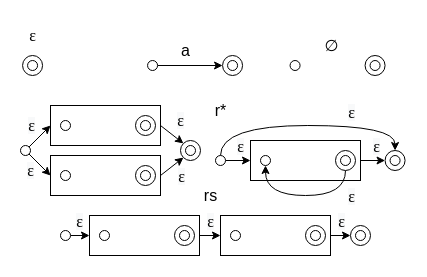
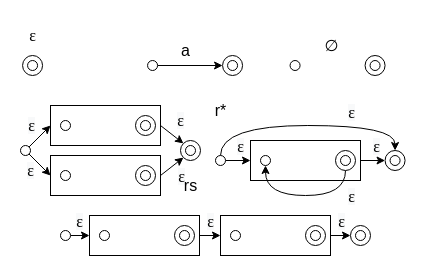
  <mxCell id="0" />
  <mxCell id="1" parent="0" />
  <mxCell id="2" style="edgeStyle=none;rounded=0;orthogonalLoop=1;jettySize=auto;html=1;exitX=1;exitY=0.5;exitDx=0;exitDy=0;entryX=0;entryY=0;entryDx=0;entryDy=0;fontSize=16;" edge="1" parent="1" source="4" target="30"><mxGeometry relative="1" as="geometry" /></mxCell>
  <mxCell id="3" value="&lt;span style=&quot;font-family: &amp;#34;helvetica neue light&amp;#34; ; background-color: rgb(248 , 249 , 250)&quot;&gt;ε&lt;/span&gt;" style="edgeLabel;html=1;align=center;verticalAlign=middle;resizable=0;points=[];fontSize=16;" vertex="1" connectable="0" parent="2"><mxGeometry x="-0.018" y="-1" relative="1" as="geometry"><mxPoint x="9" y="-15" as="offset" /></mxGeometry></mxCell>
  <mxCell id="4" value="" style="rounded=0;whiteSpace=wrap;html=1;fontSize=16;" vertex="1" parent="1"><mxGeometry x="50" y="105" width="110" height="40" as="geometry" /></mxCell>
  <mxCell id="5" value="" style="ellipse;whiteSpace=wrap;html=1;aspect=fixed;fontSize=16;" vertex="1" parent="1"><mxGeometry x="222.07" y="55" width="20" height="20" as="geometry" /></mxCell>
  <mxCell id="6" value="a" style="edgeStyle=orthogonalEdgeStyle;rounded=0;orthogonalLoop=1;jettySize=auto;html=1;entryX=0;entryY=0.5;entryDx=0;entryDy=0;fontSize=16;" edge="1" parent="1" source="7" target="5"><mxGeometry x="-0.143" y="15" relative="1" as="geometry"><mxPoint x="207.07" y="65" as="targetPoint" /><mxPoint as="offset" /></mxGeometry></mxCell>
  <mxCell id="7" value="" style="ellipse;whiteSpace=wrap;html=1;aspect=fixed;fontSize=16;" vertex="1" parent="1"><mxGeometry x="147.07" y="60" width="10" height="10" as="geometry" /></mxCell>
  <mxCell id="8" value="" style="ellipse;whiteSpace=wrap;html=1;aspect=fixed;fontSize=16;" vertex="1" parent="1"><mxGeometry x="227.07" y="60" width="10" height="10" as="geometry" /></mxCell>
  <mxCell id="9" value="" style="ellipse;whiteSpace=wrap;html=1;aspect=fixed;fontSize=16;" vertex="1" parent="1"><mxGeometry x="22.07" y="55" width="20" height="20" as="geometry" /></mxCell>
  <mxCell id="10" value="" style="ellipse;whiteSpace=wrap;html=1;aspect=fixed;fontSize=16;" vertex="1" parent="1"><mxGeometry x="27.07" y="60" width="10" height="10" as="geometry" /></mxCell>
  <mxCell id="11" value="&lt;p class=&quot;p1&quot; style=&quot;margin: 0px; font-stretch: normal; font-size: 16px; line-height: normal; font-family: &amp;quot;helvetica neue light&amp;quot;;&quot;&gt;ε&lt;/p&gt;" style="text;html=1;align=center;verticalAlign=middle;resizable=0;points=[];autosize=1;strokeColor=none;fillColor=none;fontSize=16;" vertex="1" parent="1"><mxGeometry x="22.07" y="20" width="20" height="30" as="geometry" /></mxCell>
  <mxCell id="12" value="" style="ellipse;whiteSpace=wrap;html=1;aspect=fixed;fontSize=16;" vertex="1" parent="1"><mxGeometry x="364.57" y="55" width="20" height="20" as="geometry" /></mxCell>
  <mxCell id="13" value="" style="ellipse;whiteSpace=wrap;html=1;aspect=fixed;fontSize=16;" vertex="1" parent="1"><mxGeometry x="289.57" y="60" width="10" height="10" as="geometry" /></mxCell>
  <mxCell id="14" value="" style="ellipse;whiteSpace=wrap;html=1;aspect=fixed;fontSize=16;" vertex="1" parent="1"><mxGeometry x="369.57" y="60" width="10" height="10" as="geometry" /></mxCell>
  <mxCell id="15" value="&lt;p class=&quot;p1&quot; style=&quot;margin: 0px; font-stretch: normal; font-size: 16px; line-height: normal; font-family: &amp;quot;apple symbols&amp;quot;;&quot;&gt;∅&lt;/p&gt;" style="text;html=1;align=center;verticalAlign=middle;resizable=0;points=[];autosize=1;strokeColor=none;fillColor=none;fontSize=16;" vertex="1" parent="1"><mxGeometry x="315.57" y="35" width="30" height="20" as="geometry" /></mxCell>
  <mxCell id="16" style="rounded=0;orthogonalLoop=1;jettySize=auto;html=1;entryX=0;entryY=0.5;entryDx=0;entryDy=0;fontSize=16;" edge="1" parent="1" source="20" target="4"><mxGeometry relative="1" as="geometry" /></mxCell>
  <mxCell id="17" value="&lt;span style=&quot;font-family: &amp;#34;helvetica neue light&amp;#34; ; background-color: rgb(248 , 249 , 250)&quot;&gt;ε&lt;/span&gt;" style="edgeLabel;html=1;align=center;verticalAlign=middle;resizable=0;points=[];fontSize=16;" vertex="1" connectable="0" parent="16"><mxGeometry x="0.015" relative="1" as="geometry"><mxPoint x="-9" y="-11" as="offset" /></mxGeometry></mxCell>
  <mxCell id="18" style="edgeStyle=none;rounded=0;orthogonalLoop=1;jettySize=auto;html=1;exitX=1;exitY=1;exitDx=0;exitDy=0;entryX=0;entryY=0.5;entryDx=0;entryDy=0;fontSize=16;" edge="1" parent="1" source="20" target="26"><mxGeometry relative="1" as="geometry" /></mxCell>
  <mxCell id="19" value="&lt;span style=&quot;font-family: &amp;#34;helvetica neue light&amp;#34; ; background-color: rgb(248 , 249 , 250)&quot;&gt;ε&lt;/span&gt;" style="edgeLabel;html=1;align=center;verticalAlign=middle;resizable=0;points=[];fontSize=16;" vertex="1" connectable="0" parent="18"><mxGeometry x="-0.243" relative="1" as="geometry"><mxPoint x="-7" y="8" as="offset" /></mxGeometry></mxCell>
  <mxCell id="20" value="" style="ellipse;whiteSpace=wrap;html=1;aspect=fixed;fontSize=16;" vertex="1" parent="1"><mxGeometry x="20" y="145" width="10" height="10" as="geometry" /></mxCell>
  <mxCell id="21" value="" style="ellipse;whiteSpace=wrap;html=1;aspect=fixed;fontSize=16;" vertex="1" parent="1"><mxGeometry x="135" y="115" width="20" height="20" as="geometry" /></mxCell>
  <mxCell id="22" value="" style="ellipse;whiteSpace=wrap;html=1;aspect=fixed;fontSize=16;" vertex="1" parent="1"><mxGeometry x="60" y="120" width="10" height="10" as="geometry" /></mxCell>
  <mxCell id="23" value="" style="ellipse;whiteSpace=wrap;html=1;aspect=fixed;fontSize=16;" vertex="1" parent="1"><mxGeometry x="140" y="120" width="10" height="10" as="geometry" /></mxCell>
  <mxCell id="24" style="edgeStyle=none;rounded=0;orthogonalLoop=1;jettySize=auto;html=1;exitX=1;exitY=0.5;exitDx=0;exitDy=0;entryX=0;entryY=1;entryDx=0;entryDy=0;fontSize=16;" edge="1" parent="1" source="26" target="30"><mxGeometry relative="1" as="geometry" /></mxCell>
  <mxCell id="25" value="&lt;span style=&quot;font-family: &amp;#34;helvetica neue light&amp;#34; ; background-color: rgb(248 , 249 , 250)&quot;&gt;ε&lt;/span&gt;" style="edgeLabel;html=1;align=center;verticalAlign=middle;resizable=0;points=[];fontSize=16;" vertex="1" connectable="0" parent="24"><mxGeometry x="-0.131" y="1" relative="1" as="geometry"><mxPoint x="11" y="9" as="offset" /></mxGeometry></mxCell>
  <mxCell id="26" value="" style="rounded=0;whiteSpace=wrap;html=1;fontSize=16;" vertex="1" parent="1"><mxGeometry x="50" y="155" width="110" height="40" as="geometry" /></mxCell>
  <mxCell id="27" value="" style="ellipse;whiteSpace=wrap;html=1;aspect=fixed;fontSize=16;" vertex="1" parent="1"><mxGeometry x="135" y="165" width="20" height="20" as="geometry" /></mxCell>
  <mxCell id="28" value="" style="ellipse;whiteSpace=wrap;html=1;aspect=fixed;fontSize=16;" vertex="1" parent="1"><mxGeometry x="60" y="170" width="10" height="10" as="geometry" /></mxCell>
  <mxCell id="29" value="" style="ellipse;whiteSpace=wrap;html=1;aspect=fixed;fontSize=16;" vertex="1" parent="1"><mxGeometry x="140" y="170" width="10" height="10" as="geometry" /></mxCell>
  <mxCell id="30" value="" style="ellipse;whiteSpace=wrap;html=1;aspect=fixed;fontSize=16;" vertex="1" parent="1"><mxGeometry x="180" y="140" width="20" height="20" as="geometry" /></mxCell>
  <mxCell id="31" value="" style="ellipse;whiteSpace=wrap;html=1;aspect=fixed;fontSize=16;" vertex="1" parent="1"><mxGeometry x="185" y="145" width="10" height="10" as="geometry" /></mxCell>
  <mxCell id="32" style="edgeStyle=none;rounded=0;orthogonalLoop=1;jettySize=auto;html=1;exitX=1;exitY=0.5;exitDx=0;exitDy=0;entryX=0;entryY=0.5;entryDx=0;entryDy=0;fontSize=16;" edge="1" source="39" target="46" parent="1"><mxGeometry relative="1" as="geometry"><mxPoint x="210" y="215" as="sourcePoint" /><mxPoint x="230" y="240" as="targetPoint" /></mxGeometry></mxCell>
  <mxCell id="33" value="&lt;span style=&quot;font-family: &amp;#34;helvetica neue light&amp;#34; ; background-color: rgb(248 , 249 , 250)&quot;&gt;ε&lt;/span&gt;" style="edgeLabel;html=1;align=center;verticalAlign=middle;resizable=0;points=[];fontSize=16;" vertex="1" connectable="0" parent="32"><mxGeometry x="-0.018" y="-1" relative="1" as="geometry"><mxPoint y="-16" as="offset" /></mxGeometry></mxCell>
  <mxCell id="34" style="edgeStyle=none;rounded=0;orthogonalLoop=1;jettySize=auto;html=1;entryX=0;entryY=0.5;entryDx=0;entryDy=0;fontSize=16;" edge="1" parent="1" source="36" target="39"><mxGeometry relative="1" as="geometry" /></mxCell>
  <mxCell id="35" value="&lt;span style=&quot;font-family: &amp;#34;helvetica neue light&amp;#34; ; background-color: rgb(248 , 249 , 250)&quot;&gt;ε&lt;/span&gt;" style="edgeLabel;html=1;align=center;verticalAlign=middle;resizable=0;points=[];fontSize=16;" vertex="1" connectable="0" parent="34"><mxGeometry x="-0.166" y="2" relative="1" as="geometry"><mxPoint y="-13" as="offset" /></mxGeometry></mxCell>
  <mxCell id="36" value="" style="ellipse;whiteSpace=wrap;html=1;aspect=fixed;fontSize=16;" vertex="1" parent="1"><mxGeometry x="60" y="230" width="10" height="10" as="geometry" /></mxCell>
- <mxCell id="37" value="rs" style="text;html=1;align=center;verticalAlign=middle;resizable=0;points=[];autosize=1;strokeColor=none;fillColor=none;fontSize=16;" vertex="1" parent="1"><mxGeometry x="195" y="185" width="30" height="20" as="geometry" /></mxCell>
+ <mxCell id="37" value="rs" style="text;html=1;align=center;verticalAlign=middle;resizable=0;points=[];autosize=1;strokeColor=none;fillColor=none;fontSize=16;" vertex="1" parent="1"><mxGeometry x="175" y="175" width="30" height="20" as="geometry" /></mxCell>
  <mxCell id="38" value="" style="group" vertex="1" connectable="0" parent="1"><mxGeometry x="89" y="215" width="110" height="40" as="geometry" /></mxCell>
  <mxCell id="39" value="" style="rounded=0;whiteSpace=wrap;html=1;fontSize=16;" vertex="1" parent="38"><mxGeometry width="110" height="40" as="geometry" /></mxCell>
  <mxCell id="40" value="" style="ellipse;whiteSpace=wrap;html=1;aspect=fixed;fontSize=16;" vertex="1" parent="38"><mxGeometry x="85" y="10" width="20" height="20" as="geometry" /></mxCell>
  <mxCell id="41" value="" style="ellipse;whiteSpace=wrap;html=1;aspect=fixed;fontSize=16;" vertex="1" parent="38"><mxGeometry x="10" y="15" width="10" height="10" as="geometry" /></mxCell>
  <mxCell id="42" value="" style="ellipse;whiteSpace=wrap;html=1;aspect=fixed;fontSize=16;" vertex="1" parent="38"><mxGeometry x="90" y="15" width="10" height="10" as="geometry" /></mxCell>
  <mxCell id="43" value="" style="ellipse;whiteSpace=wrap;html=1;aspect=fixed;fontSize=16;" vertex="1" parent="1"><mxGeometry x="350" y="225" width="20" height="20" as="geometry" /></mxCell>
  <mxCell id="44" value="" style="ellipse;whiteSpace=wrap;html=1;aspect=fixed;fontSize=16;" vertex="1" parent="1"><mxGeometry x="355" y="230" width="10" height="10" as="geometry" /></mxCell>
  <mxCell id="45" value="" style="group" vertex="1" connectable="0" parent="1"><mxGeometry x="220" y="215" width="110" height="40" as="geometry" /></mxCell>
  <mxCell id="46" value="" style="rounded=0;whiteSpace=wrap;html=1;fontSize=16;" vertex="1" parent="45"><mxGeometry width="110" height="40" as="geometry" /></mxCell>
  <mxCell id="47" value="" style="ellipse;whiteSpace=wrap;html=1;aspect=fixed;fontSize=16;" vertex="1" parent="45"><mxGeometry x="85" y="10" width="20" height="20" as="geometry" /></mxCell>
  <mxCell id="48" value="" style="ellipse;whiteSpace=wrap;html=1;aspect=fixed;fontSize=16;" vertex="1" parent="45"><mxGeometry x="10" y="15" width="10" height="10" as="geometry" /></mxCell>
  <mxCell id="49" value="" style="ellipse;whiteSpace=wrap;html=1;aspect=fixed;fontSize=16;" vertex="1" parent="45"><mxGeometry x="90" y="15" width="10" height="10" as="geometry" /></mxCell>
  <mxCell id="50" style="edgeStyle=none;rounded=0;orthogonalLoop=1;jettySize=auto;html=1;exitX=1;exitY=0.5;exitDx=0;exitDy=0;entryX=0;entryY=0.5;entryDx=0;entryDy=0;fontSize=16;" edge="1" parent="1" source="46" target="43"><mxGeometry relative="1" as="geometry"><mxPoint x="209" y="245" as="sourcePoint" /><mxPoint x="230" y="245" as="targetPoint" /></mxGeometry></mxCell>
  <mxCell id="51" value="&lt;span style=&quot;font-family: &amp;#34;helvetica neue light&amp;#34; ; background-color: rgb(248 , 249 , 250)&quot;&gt;ε&lt;/span&gt;" style="edgeLabel;html=1;align=center;verticalAlign=middle;resizable=0;points=[];fontSize=16;" vertex="1" connectable="0" parent="50"><mxGeometry x="-0.018" y="-1" relative="1" as="geometry"><mxPoint y="-16" as="offset" /></mxGeometry></mxCell>
  <mxCell id="52" style="edgeStyle=none;rounded=0;orthogonalLoop=1;jettySize=auto;html=1;exitX=1;exitY=0.5;exitDx=0;exitDy=0;entryX=0;entryY=0.5;entryDx=0;entryDy=0;fontSize=16;" edge="1" source="62" target="58" parent="1"><mxGeometry relative="1" as="geometry" /></mxCell>
  <mxCell id="53" value="&lt;span style=&quot;font-family: &amp;#34;helvetica neue light&amp;#34; ; background-color: rgb(248 , 249 , 250)&quot;&gt;ε&lt;/span&gt;" style="edgeLabel;html=1;align=center;verticalAlign=middle;resizable=0;points=[];fontSize=16;" vertex="1" connectable="0" parent="52"><mxGeometry x="-0.018" y="-1" relative="1" as="geometry"><mxPoint x="3" y="-16" as="offset" /></mxGeometry></mxCell>
  <mxCell id="54" style="rounded=0;orthogonalLoop=1;jettySize=auto;html=1;entryX=0;entryY=0.5;entryDx=0;entryDy=0;fontSize=16;" edge="1" source="57" target="62" parent="1"><mxGeometry relative="1" as="geometry" /></mxCell>
  <mxCell id="55" value="&lt;span style=&quot;font-family: &amp;#34;helvetica neue light&amp;#34; ; background-color: rgb(248 , 249 , 250)&quot;&gt;ε&lt;/span&gt;" style="edgeLabel;html=1;align=center;verticalAlign=middle;resizable=0;points=[];fontSize=16;" vertex="1" connectable="0" parent="54"><mxGeometry x="0.015" relative="1" as="geometry"><mxPoint x="1" y="-15" as="offset" /></mxGeometry></mxCell>
  <mxCell id="56" style="edgeStyle=orthogonalEdgeStyle;curved=1;rounded=0;orthogonalLoop=1;jettySize=auto;html=1;exitX=0.5;exitY=0;exitDx=0;exitDy=0;entryX=0.5;entryY=0;entryDx=0;entryDy=0;fontSize=16;" edge="1" parent="1" source="57" target="58"><mxGeometry relative="1" as="geometry"><Array as="points"><mxPoint x="220" y="125" /><mxPoint x="395" y="125" /></Array></mxGeometry></mxCell>
  <mxCell id="57" value="" style="ellipse;whiteSpace=wrap;html=1;aspect=fixed;fontSize=16;" vertex="1" parent="1"><mxGeometry x="215" y="155" width="10" height="10" as="geometry" /></mxCell>
  <mxCell id="58" value="" style="ellipse;whiteSpace=wrap;html=1;aspect=fixed;fontSize=16;" vertex="1" parent="1"><mxGeometry x="384.57" y="150" width="20" height="20" as="geometry" /></mxCell>
  <mxCell id="59" value="" style="ellipse;whiteSpace=wrap;html=1;aspect=fixed;fontSize=16;" vertex="1" parent="1"><mxGeometry x="389.57" y="155" width="10" height="10" as="geometry" /></mxCell>
  <mxCell id="60" value="r*" style="text;html=1;align=center;verticalAlign=middle;resizable=0;points=[];autosize=1;strokeColor=none;fillColor=none;fontSize=16;" vertex="1" parent="1"><mxGeometry x="205" y="100" width="30" height="20" as="geometry" /></mxCell>
  <mxCell id="61" value="" style="group" vertex="1" connectable="0" parent="1"><mxGeometry x="250" y="140" width="110" height="40" as="geometry" /></mxCell>
  <mxCell id="62" value="" style="rounded=0;whiteSpace=wrap;html=1;fontSize=16;" vertex="1" parent="61"><mxGeometry width="110" height="40" as="geometry" /></mxCell>
  <mxCell id="63" style="edgeStyle=orthogonalEdgeStyle;rounded=0;orthogonalLoop=1;jettySize=auto;html=1;entryX=0.5;entryY=1;entryDx=0;entryDy=0;fontSize=16;curved=1;exitX=0.5;exitY=1;exitDx=0;exitDy=0;" edge="1" parent="61" source="66" target="67"><mxGeometry relative="1" as="geometry"><Array as="points"><mxPoint x="95" y="55" /><mxPoint x="15" y="55" /></Array></mxGeometry></mxCell>
  <mxCell id="64" value="&lt;span style=&quot;color: rgba(0 , 0 , 0 , 0) ; font-family: monospace ; font-size: 0px ; background-color: rgb(248 , 249 , 250)&quot;&gt;%3CmxGraphModel%3E%3Croot%3E%3CmxCell%20id%3D%220%22%2F%3E%3CmxCell%20id%3D%221%22%20parent%3D%220%22%2F%3E%3CmxCell%20id%3D%222%22%20style%3D%22edgeStyle%3Dnone%3Brounded%3D0%3BorthogonalLoop%3D1%3BjettySize%3Dauto%3Bhtml%3D1%3BexitX%3D1%3BexitY%3D0.5%3BexitDx%3D0%3BexitDy%3D0%3BentryX%3D0%3BentryY%3D0.5%3BentryDx%3D0%3BentryDy%3D0%3BfontSize%3D16%3B%22%20edge%3D%221%22%20parent%3D%221%22%3E%3CmxGeometry%20relative%3D%221%22%20as%3D%22geometry%22%3E%3CmxPoint%20x%3D%22429%22%20y%3D%22180%22%20as%3D%22sourcePoint%22%2F%3E%3CmxPoint%20x%3D%22450%22%20y%3D%22180%22%20as%3D%22targetPoint%22%2F%3E%3C%2FmxGeometry%3E%3C%2FmxCell%3E%3CmxCell%20id%3D%223%22%20value%3D%22%26lt%3Bspan%20style%3D%26quot%3Bfont-family%3A%20%26amp%3B%2334%3Bhelvetica%20neue%20light%26amp%3B%2334%3B%20%3B%20background-color%3A%20rgb(248%20%2C%20249%20%2C%20250)%26quot%3B%26gt%3B%CE%B5%26lt%3B%2Fspan%26gt%3B%22%20style%3D%22edgeLabel%3Bhtml%3D1%3Balign%3Dcenter%3BverticalAlign%3Dmiddle%3Bresizable%3D0%3Bpoints%3D%5B%5D%3BfontSize%3D16%3B%22%20vertex%3D%221%22%20connectable%3D%220%22%20parent%3D%222%22%3E%3CmxGeometry%20x%3D%22-0.018%22%20y%3D%22-1%22%20relative%3D%221%22%20as%3D%22geometry%22%3E%3CmxPoint%20y%3D%22-16%22%20as%3D%22offset%22%2F%3E%3C%2FmxGeometry%3E%3C%2FmxCell%3E%3C%2Froot%3E%3C%2FmxGraphModel%3E&lt;/span&gt;" style="edgeLabel;html=1;align=center;verticalAlign=middle;resizable=0;points=[];fontSize=16;" vertex="1" connectable="0" parent="63"><mxGeometry x="-0.124" relative="1" as="geometry"><mxPoint as="offset" /></mxGeometry></mxCell>
  <mxCell id="65" value="&lt;span style=&quot;font-family: &amp;#34;helvetica neue light&amp;#34; ; background-color: rgb(248 , 249 , 250)&quot;&gt;ε&lt;/span&gt;" style="edgeLabel;html=1;align=center;verticalAlign=middle;resizable=0;points=[];fontSize=16;" vertex="1" connectable="0" parent="63"><mxGeometry x="-0.006" y="-3" relative="1" as="geometry"><mxPoint x="47" y="3" as="offset" /></mxGeometry></mxCell>
  <mxCell id="66" value="" style="ellipse;whiteSpace=wrap;html=1;aspect=fixed;fontSize=16;" vertex="1" parent="61"><mxGeometry x="85" y="10" width="20" height="20" as="geometry" /></mxCell>
  <mxCell id="67" value="" style="ellipse;whiteSpace=wrap;html=1;aspect=fixed;fontSize=16;" vertex="1" parent="61"><mxGeometry x="10" y="15" width="10" height="10" as="geometry" /></mxCell>
  <mxCell id="68" value="" style="ellipse;whiteSpace=wrap;html=1;aspect=fixed;fontSize=16;" vertex="1" parent="61"><mxGeometry x="90" y="15" width="10" height="10" as="geometry" /></mxCell>
  <mxCell id="69" value="&lt;span style=&quot;font-family: &amp;#34;helvetica neue light&amp;#34; ; background-color: rgb(248 , 249 , 250)&quot;&gt;ε&lt;/span&gt;" style="edgeLabel;html=1;align=center;verticalAlign=middle;resizable=0;points=[];fontSize=16;" vertex="1" connectable="0" parent="1"><mxGeometry x="354.999" y="224.999" as="geometry"><mxPoint x="-4" y="-113" as="offset" /></mxGeometry></mxCell>
